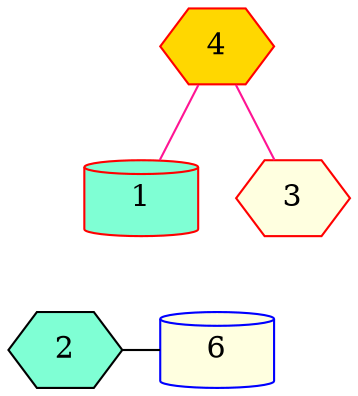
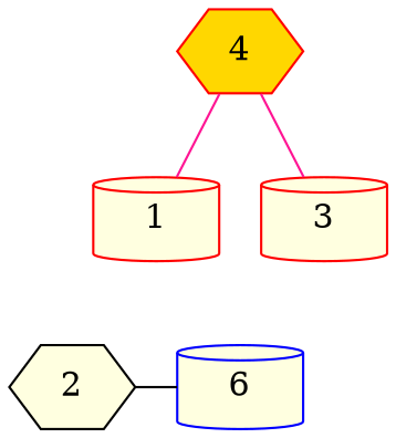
  graph {
    node [color=red fillcolor=aquamarine shape=cylinder style=filled]
    4 [fillcolor=gold shape=hexagon]
-   1
-   3 [fillcolor=lightyellow shape=hexagon]
-   2 [shape=hexagon color=""]
+   1 [fillcolor=lightyellow]
+   3 [fillcolor=lightyellow]
+   2 [fillcolor=lightyellow shape=hexagon color=""]
    6 [color=blue fillcolor=lightyellow]
    subgraph sub_1 {
      rank=min
      4
    }
    subgraph sub_2 {
      rank=same
      1
      3
    }
    subgraph sub_3 {
      rank=same
      2
      6
    }
    4 -- 1 [color=deeppink]
    4 -- 3 [color=deeppink]
    1 -- 2 [style=invis]
    1 -- 6 [style=invis]
    2 -- 6 [color=black]
  }
